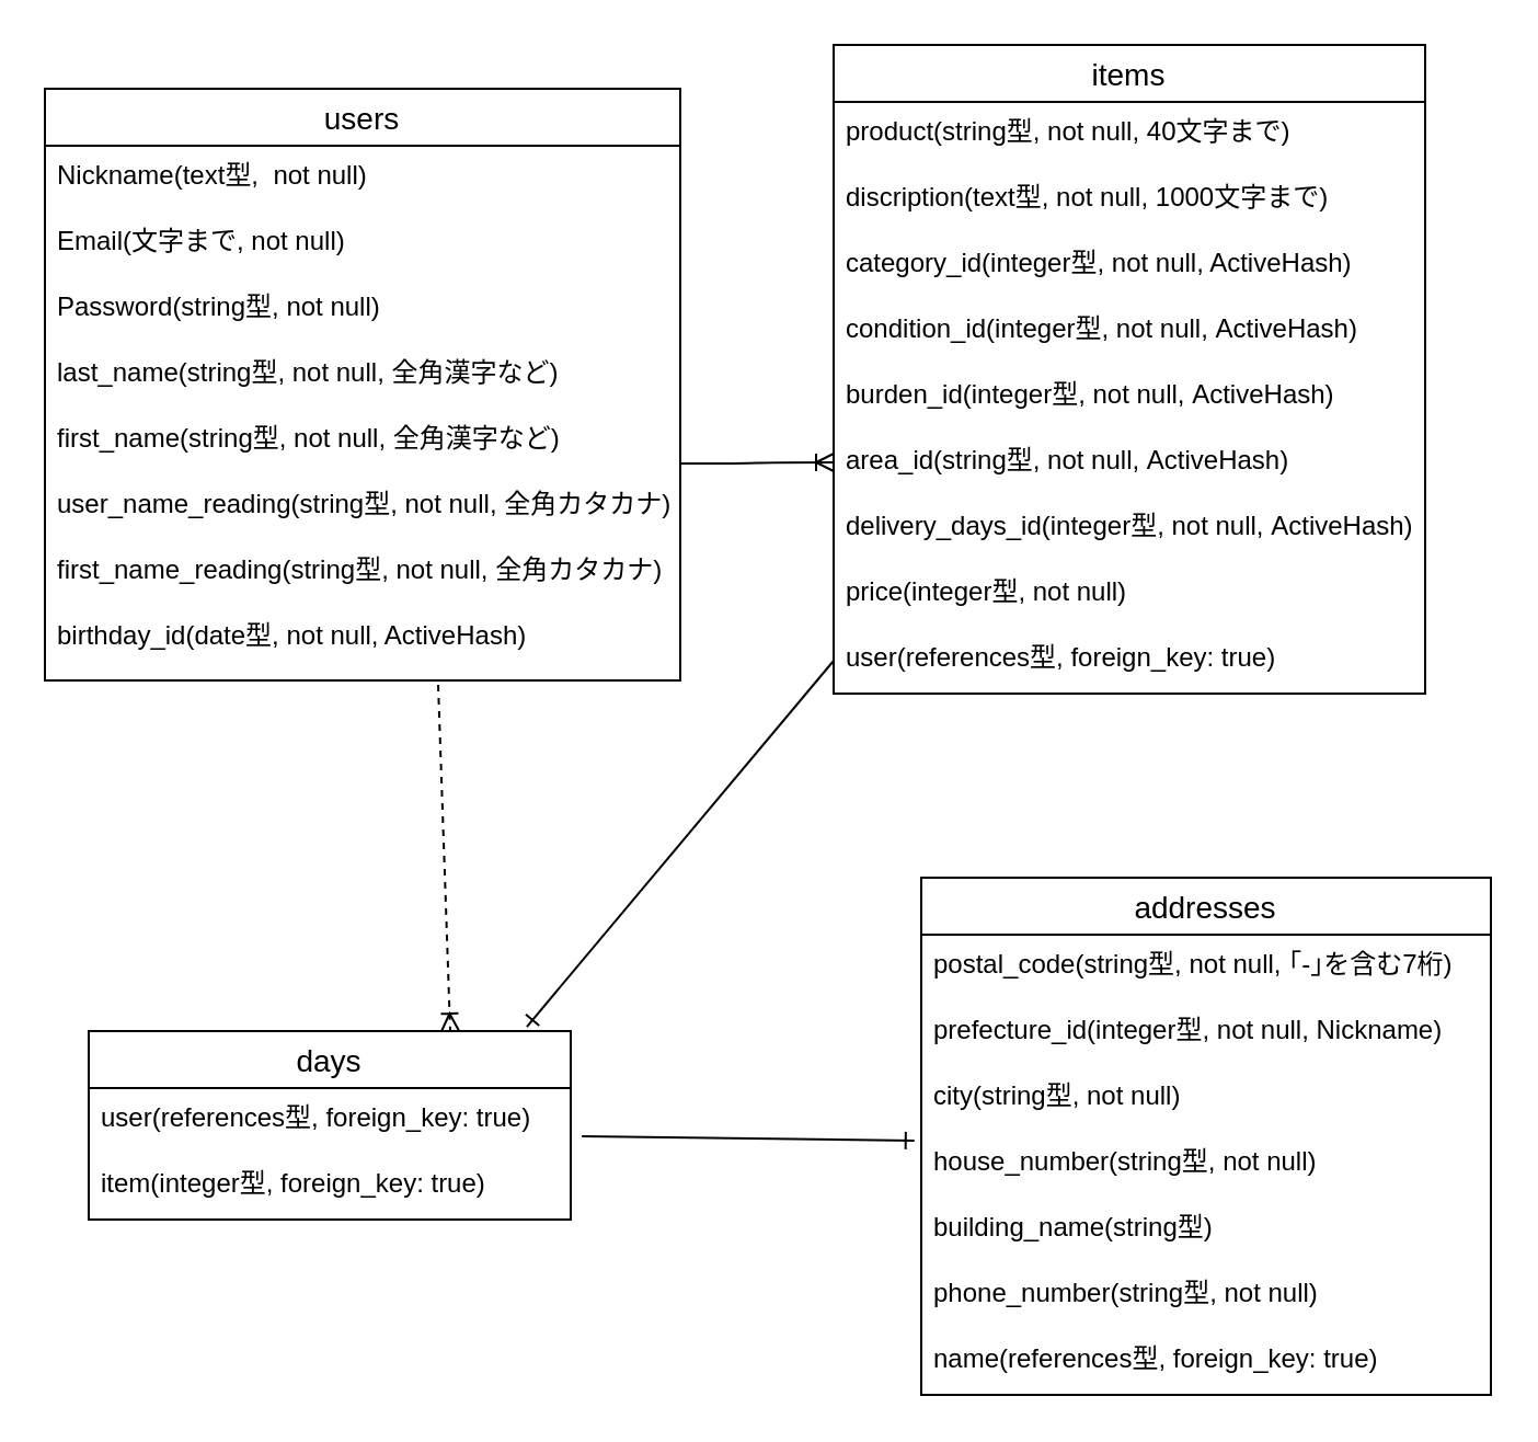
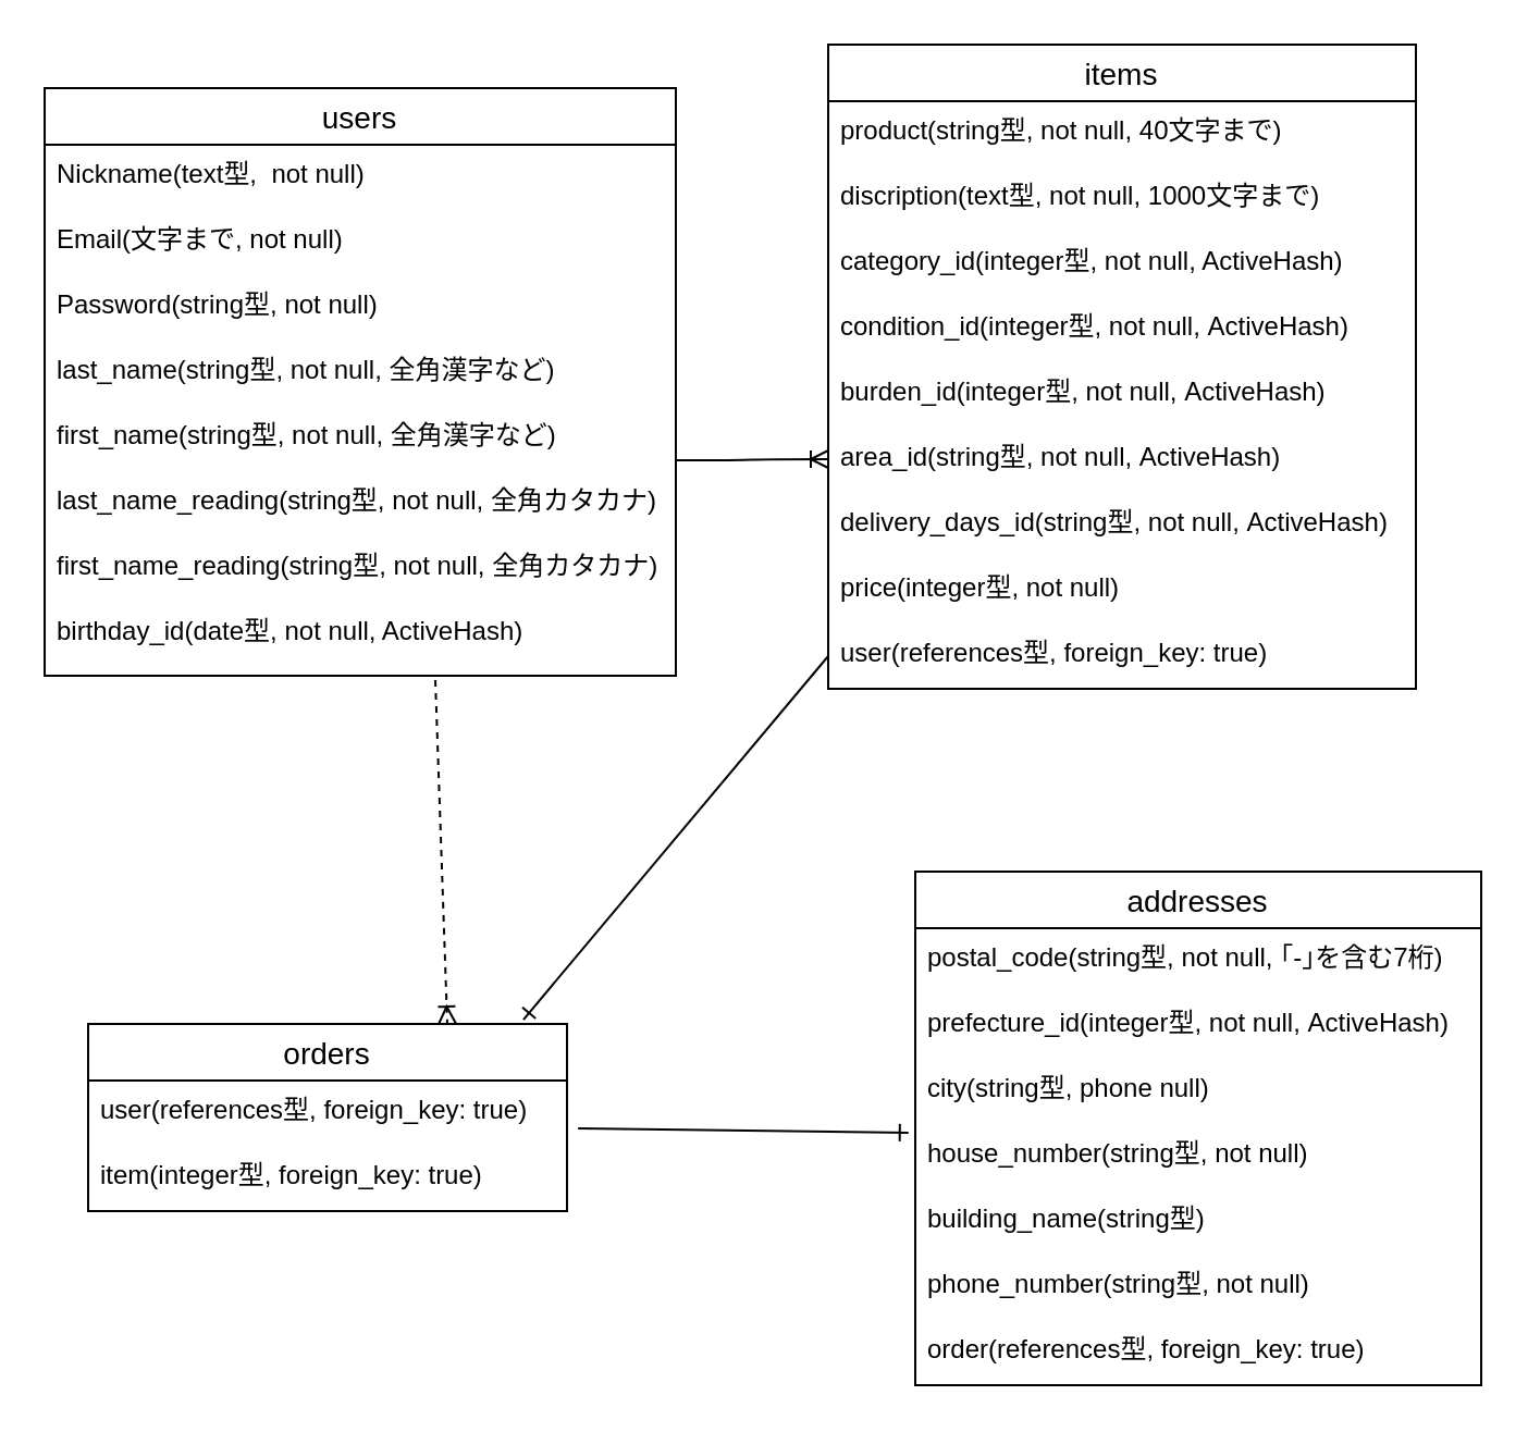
  <mxCell id="0" />
  <mxCell id="1" parent="0" />
- <mxCell id="2" value="days" style="swimlane;fontStyle=0;childLayout=stackLayout;horizontal=1;startSize=26;horizontalStack=0;resizeParent=1;resizeParentMax=0;resizeLast=0;collapsible=1;marginBottom=0;align=center;fontSize=14;" parent="1" vertex="1"><mxGeometry x="40" y="470" width="220" height="86" as="geometry" /></mxCell>
+ <mxCell id="2" value="orders" style="swimlane;fontStyle=0;childLayout=stackLayout;horizontal=1;startSize=26;horizontalStack=0;resizeParent=1;resizeParentMax=0;resizeLast=0;collapsible=1;marginBottom=0;align=center;fontSize=14;" parent="1" vertex="1"><mxGeometry x="40" y="470" width="220" height="86" as="geometry" /></mxCell>
  <mxCell id="3" value="user(references型, foreign_key: true)" style="text;strokeColor=none;fillColor=none;spacingLeft=4;spacingRight=4;overflow=hidden;rotatable=0;points=[[0,0.5],[1,0.5]];portConstraint=eastwest;fontSize=12;" parent="2" vertex="1"><mxGeometry y="26" width="220" height="30" as="geometry" /></mxCell>
  <mxCell id="4" value="item(integer型, foreign_key: true)" style="text;strokeColor=none;fillColor=none;spacingLeft=4;spacingRight=4;overflow=hidden;rotatable=0;points=[[0,0.5],[1,0.5]];portConstraint=eastwest;fontSize=12;" parent="2" vertex="1"><mxGeometry y="56" width="220" height="30" as="geometry" /></mxCell>
  <mxCell id="5" value="items" style="swimlane;fontStyle=0;childLayout=stackLayout;horizontal=1;startSize=26;horizontalStack=0;resizeParent=1;resizeParentMax=0;resizeLast=0;collapsible=1;marginBottom=0;align=center;fontSize=14;" parent="1" vertex="1"><mxGeometry x="380" y="20" width="270" height="296" as="geometry" /></mxCell>
  <mxCell id="6" value="product(string型, not null, 40文字まで)" style="text;strokeColor=none;fillColor=none;spacingLeft=4;spacingRight=4;overflow=hidden;rotatable=0;points=[[0,0.5],[1,0.5]];portConstraint=eastwest;fontSize=12;" parent="5" vertex="1"><mxGeometry y="26" width="270" height="30" as="geometry" /></mxCell>
  <mxCell id="7" value="discription(text型, not null, 1000文字まで)" style="text;strokeColor=none;fillColor=none;spacingLeft=4;spacingRight=4;overflow=hidden;rotatable=0;points=[[0,0.5],[1,0.5]];portConstraint=eastwest;fontSize=12;" parent="5" vertex="1"><mxGeometry y="56" width="270" height="30" as="geometry" /></mxCell>
  <mxCell id="8" value="category_id(integer型, not null, ActiveHash)" style="text;strokeColor=none;fillColor=none;spacingLeft=4;spacingRight=4;overflow=hidden;rotatable=0;points=[[0,0.5],[1,0.5]];portConstraint=eastwest;fontSize=12;" parent="5" vertex="1"><mxGeometry y="86" width="270" height="30" as="geometry" /></mxCell>
  <mxCell id="9" value="condition_id(integer型, not null, ActiveHash)" style="text;strokeColor=none;fillColor=none;spacingLeft=4;spacingRight=4;overflow=hidden;rotatable=0;points=[[0,0.5],[1,0.5]];portConstraint=eastwest;fontSize=12;" parent="5" vertex="1"><mxGeometry y="116" width="270" height="30" as="geometry" /></mxCell>
  <mxCell id="10" value="burden_id(integer型, not null, ActiveHash)" style="text;strokeColor=none;fillColor=none;spacingLeft=4;spacingRight=4;overflow=hidden;rotatable=0;points=[[0,0.5],[1,0.5]];portConstraint=eastwest;fontSize=12;" parent="5" vertex="1"><mxGeometry y="146" width="270" height="30" as="geometry" /></mxCell>
  <mxCell id="11" value="area_id(string型, not null, ActiveHash)" style="text;strokeColor=none;fillColor=none;spacingLeft=4;spacingRight=4;overflow=hidden;rotatable=0;points=[[0,0.5],[1,0.5]];portConstraint=eastwest;fontSize=12;" parent="5" vertex="1"><mxGeometry y="176" width="270" height="30" as="geometry" /></mxCell>
- <mxCell id="12" value="delivery_days_id(integer型, not null, ActiveHash)" style="text;strokeColor=none;fillColor=none;spacingLeft=4;spacingRight=4;overflow=hidden;rotatable=0;points=[[0,0.5],[1,0.5]];portConstraint=eastwest;fontSize=12;" parent="5" vertex="1"><mxGeometry y="206" width="270" height="30" as="geometry" /></mxCell>
+ <mxCell id="12" value="delivery_days_id(string型, not null, ActiveHash)" style="text;strokeColor=none;fillColor=none;spacingLeft=4;spacingRight=4;overflow=hidden;rotatable=0;points=[[0,0.5],[1,0.5]];portConstraint=eastwest;fontSize=12;" parent="5" vertex="1"><mxGeometry y="206" width="270" height="30" as="geometry" /></mxCell>
  <mxCell id="13" value="price(integer型, not null)" style="text;strokeColor=none;fillColor=none;spacingLeft=4;spacingRight=4;overflow=hidden;rotatable=0;points=[[0,0.5],[1,0.5]];portConstraint=eastwest;fontSize=12;" parent="5" vertex="1"><mxGeometry y="236" width="270" height="30" as="geometry" /></mxCell>
  <mxCell id="14" value="user(references型, foreign_key: true)" style="text;strokeColor=none;fillColor=none;spacingLeft=4;spacingRight=4;overflow=hidden;rotatable=0;points=[[0,0.5],[1,0.5]];portConstraint=eastwest;fontSize=12;" parent="5" vertex="1"><mxGeometry y="266" width="270" height="30" as="geometry" /></mxCell>
  <mxCell id="15" value="" style="edgeStyle=entityRelationEdgeStyle;fontSize=12;html=1;endArrow=ERoneToMany;exitX=1;exitY=0.5;exitDx=0;exitDy=0;curved=1;" parent="1" edge="1"><mxGeometry width="100" height="100" relative="1" as="geometry"><mxPoint x="310" y="211" as="sourcePoint" /><mxPoint x="380" y="210.5" as="targetPoint" /></mxGeometry></mxCell>
  <mxCell id="16" value="" style="fontSize=12;html=1;endArrow=ERoneToMany;exitX=0.619;exitY=1.059;exitDx=0;exitDy=0;exitPerimeter=0;entryX=0.75;entryY=0;entryDx=0;entryDy=0;dashed=1;" parent="1" source="35" target="2" edge="1"><mxGeometry width="100" height="100" relative="1" as="geometry"><mxPoint x="260" y="390" as="sourcePoint" /><mxPoint x="360" y="290" as="targetPoint" /></mxGeometry></mxCell>
  <mxCell id="17" value="" style="fontSize=12;html=1;endArrow=ERone;endFill=1;entryX=-0.012;entryY=0.133;entryDx=0;entryDy=0;exitX=1.023;exitY=0.733;exitDx=0;exitDy=0;exitPerimeter=0;entryPerimeter=0;" parent="1" source="3" target="23" edge="1"><mxGeometry width="100" height="100" relative="1" as="geometry"><mxPoint x="120" y="559" as="sourcePoint" /><mxPoint x="360" y="290" as="targetPoint" /></mxGeometry></mxCell>
  <mxCell id="18" value="" style="fontSize=12;html=1;endArrow=ERone;endFill=1;exitX=0;exitY=0.5;exitDx=0;exitDy=0;entryX=0.909;entryY=-0.023;entryDx=0;entryDy=0;entryPerimeter=0;" parent="1" source="14" target="2" edge="1"><mxGeometry width="100" height="100" relative="1" as="geometry"><mxPoint x="260" y="390" as="sourcePoint" /><mxPoint x="360" y="290" as="targetPoint" /></mxGeometry></mxCell>
  <mxCell id="19" value="addresses" style="swimlane;fontStyle=0;childLayout=stackLayout;horizontal=1;startSize=26;horizontalStack=0;resizeParent=1;resizeParentMax=0;resizeLast=0;collapsible=1;marginBottom=0;align=center;fontSize=14;" parent="1" vertex="1"><mxGeometry x="420" y="400" width="260" height="236" as="geometry" /></mxCell>
  <mxCell id="20" value="postal_code(string型, not null, ｢-｣を含む7桁)" style="text;strokeColor=none;fillColor=none;spacingLeft=4;spacingRight=4;overflow=hidden;rotatable=0;points=[[0,0.5],[1,0.5]];portConstraint=eastwest;fontSize=12;" parent="19" vertex="1"><mxGeometry y="26" width="260" height="30" as="geometry" /></mxCell>
- <mxCell id="21" value="prefecture_id(integer型, not null, Nickname)" style="text;strokeColor=none;fillColor=none;spacingLeft=4;spacingRight=4;overflow=hidden;rotatable=0;points=[[0,0.5],[1,0.5]];portConstraint=eastwest;fontSize=12;" parent="19" vertex="1"><mxGeometry y="56" width="260" height="30" as="geometry" /></mxCell>
- <mxCell id="22" value="city(string型, not null)" style="text;strokeColor=none;fillColor=none;spacingLeft=4;spacingRight=4;overflow=hidden;rotatable=0;points=[[0,0.5],[1,0.5]];portConstraint=eastwest;fontSize=12;" parent="19" vertex="1"><mxGeometry y="86" width="260" height="30" as="geometry" /></mxCell>
+ <mxCell id="21" value="prefecture_id(integer型, not null, ActiveHash)" style="text;strokeColor=none;fillColor=none;spacingLeft=4;spacingRight=4;overflow=hidden;rotatable=0;points=[[0,0.5],[1,0.5]];portConstraint=eastwest;fontSize=12;" parent="19" vertex="1"><mxGeometry y="56" width="260" height="30" as="geometry" /></mxCell>
+ <mxCell id="22" value="city(string型, phone null)" style="text;strokeColor=none;fillColor=none;spacingLeft=4;spacingRight=4;overflow=hidden;rotatable=0;points=[[0,0.5],[1,0.5]];portConstraint=eastwest;fontSize=12;" parent="19" vertex="1"><mxGeometry y="86" width="260" height="30" as="geometry" /></mxCell>
  <mxCell id="23" value="house_number(string型, not null)" style="text;strokeColor=none;fillColor=none;spacingLeft=4;spacingRight=4;overflow=hidden;rotatable=0;points=[[0,0.5],[1,0.5]];portConstraint=eastwest;fontSize=12;" parent="19" vertex="1"><mxGeometry y="116" width="260" height="30" as="geometry" /></mxCell>
  <mxCell id="24" value="building_name(string型)" style="text;strokeColor=none;fillColor=none;spacingLeft=4;spacingRight=4;overflow=hidden;rotatable=0;points=[[0,0.5],[1,0.5]];portConstraint=eastwest;fontSize=12;" parent="19" vertex="1"><mxGeometry y="146" width="260" height="30" as="geometry" /></mxCell>
  <mxCell id="25" value="phone_number(string型, not null)" style="text;strokeColor=none;fillColor=none;spacingLeft=4;spacingRight=4;overflow=hidden;rotatable=0;points=[[0,0.5],[1,0.5]];portConstraint=eastwest;fontSize=12;" parent="19" vertex="1"><mxGeometry y="176" width="260" height="30" as="geometry" /></mxCell>
- <mxCell id="26" value="name(references型, foreign_key: true)" style="text;strokeColor=none;fillColor=none;spacingLeft=4;spacingRight=4;overflow=hidden;rotatable=0;points=[[0,0.5],[1,0.5]];portConstraint=eastwest;fontSize=12;" parent="19" vertex="1"><mxGeometry y="206" width="260" height="30" as="geometry" /></mxCell>
+ <mxCell id="26" value="order(references型, foreign_key: true)" style="text;strokeColor=none;fillColor=none;spacingLeft=4;spacingRight=4;overflow=hidden;rotatable=0;points=[[0,0.5],[1,0.5]];portConstraint=eastwest;fontSize=12;" parent="19" vertex="1"><mxGeometry y="206" width="260" height="30" as="geometry" /></mxCell>
  <mxCell id="27" value="users" style="swimlane;fontStyle=0;childLayout=stackLayout;horizontal=1;startSize=26;horizontalStack=0;resizeParent=1;resizeParentMax=0;resizeLast=0;collapsible=1;marginBottom=0;align=center;fontSize=14;" parent="1" vertex="1"><mxGeometry x="20" y="40" width="290" height="270" as="geometry" /></mxCell>
  <mxCell id="28" value="Nickname(text型,  not null)" style="text;strokeColor=none;fillColor=none;spacingLeft=4;spacingRight=4;overflow=hidden;rotatable=0;points=[[0,0.5],[1,0.5]];portConstraint=eastwest;fontSize=12;" parent="27" vertex="1"><mxGeometry y="26" width="290" height="30" as="geometry" /></mxCell>
  <mxCell id="29" value="Email(文字まで, not null)" style="text;strokeColor=none;fillColor=none;spacingLeft=4;spacingRight=4;overflow=hidden;rotatable=0;points=[[0,0.5],[1,0.5]];portConstraint=eastwest;fontSize=12;" parent="27" vertex="1"><mxGeometry y="56" width="290" height="30" as="geometry" /></mxCell>
  <mxCell id="30" value="Password(string型, not null)" style="text;strokeColor=none;fillColor=none;spacingLeft=4;spacingRight=4;overflow=hidden;rotatable=0;points=[[0,0.5],[1,0.5]];portConstraint=eastwest;fontSize=12;fontStyle=0" parent="27" vertex="1"><mxGeometry y="86" width="290" height="30" as="geometry" /></mxCell>
  <mxCell id="31" value="last_name(string型, not null, 全角漢字など)" style="text;strokeColor=none;fillColor=none;spacingLeft=4;spacingRight=4;overflow=hidden;rotatable=0;points=[[0,0.5],[1,0.5]];portConstraint=eastwest;fontSize=12;" parent="27" vertex="1"><mxGeometry y="116" width="290" height="30" as="geometry" /></mxCell>
  <mxCell id="32" value="first_name(string型, not null, 全角漢字など)" style="text;strokeColor=none;fillColor=none;spacingLeft=4;spacingRight=4;overflow=hidden;rotatable=0;points=[[0,0.5],[1,0.5]];portConstraint=eastwest;fontSize=12;" vertex="1" parent="27"><mxGeometry y="146" width="290" height="30" as="geometry" /></mxCell>
- <mxCell id="33" value="user_name_reading(string型, not null, 全角カタカナ)" style="text;strokeColor=none;fillColor=none;spacingLeft=4;spacingRight=4;overflow=hidden;rotatable=0;points=[[0,0.5],[1,0.5]];portConstraint=eastwest;fontSize=12;" parent="27" vertex="1"><mxGeometry y="176" width="290" height="30" as="geometry" /></mxCell>
+ <mxCell id="33" value="last_name_reading(string型, not null, 全角カタカナ)" style="text;strokeColor=none;fillColor=none;spacingLeft=4;spacingRight=4;overflow=hidden;rotatable=0;points=[[0,0.5],[1,0.5]];portConstraint=eastwest;fontSize=12;" parent="27" vertex="1"><mxGeometry y="176" width="290" height="30" as="geometry" /></mxCell>
  <mxCell id="34" value="first_name_reading(string型, not null, 全角カタカナ)" style="text;strokeColor=none;fillColor=none;spacingLeft=4;spacingRight=4;overflow=hidden;rotatable=0;points=[[0,0.5],[1,0.5]];portConstraint=eastwest;fontSize=12;" vertex="1" parent="27"><mxGeometry y="206" width="290" height="30" as="geometry" /></mxCell>
  <mxCell id="35" value="birthday_id(date型, not null, ActiveHash)" style="text;strokeColor=none;fillColor=none;spacingLeft=4;spacingRight=4;overflow=hidden;rotatable=0;points=[[0,0.5],[1,0.5]];portConstraint=eastwest;fontSize=12;" parent="27" vertex="1"><mxGeometry y="236" width="290" height="34" as="geometry" /></mxCell>
